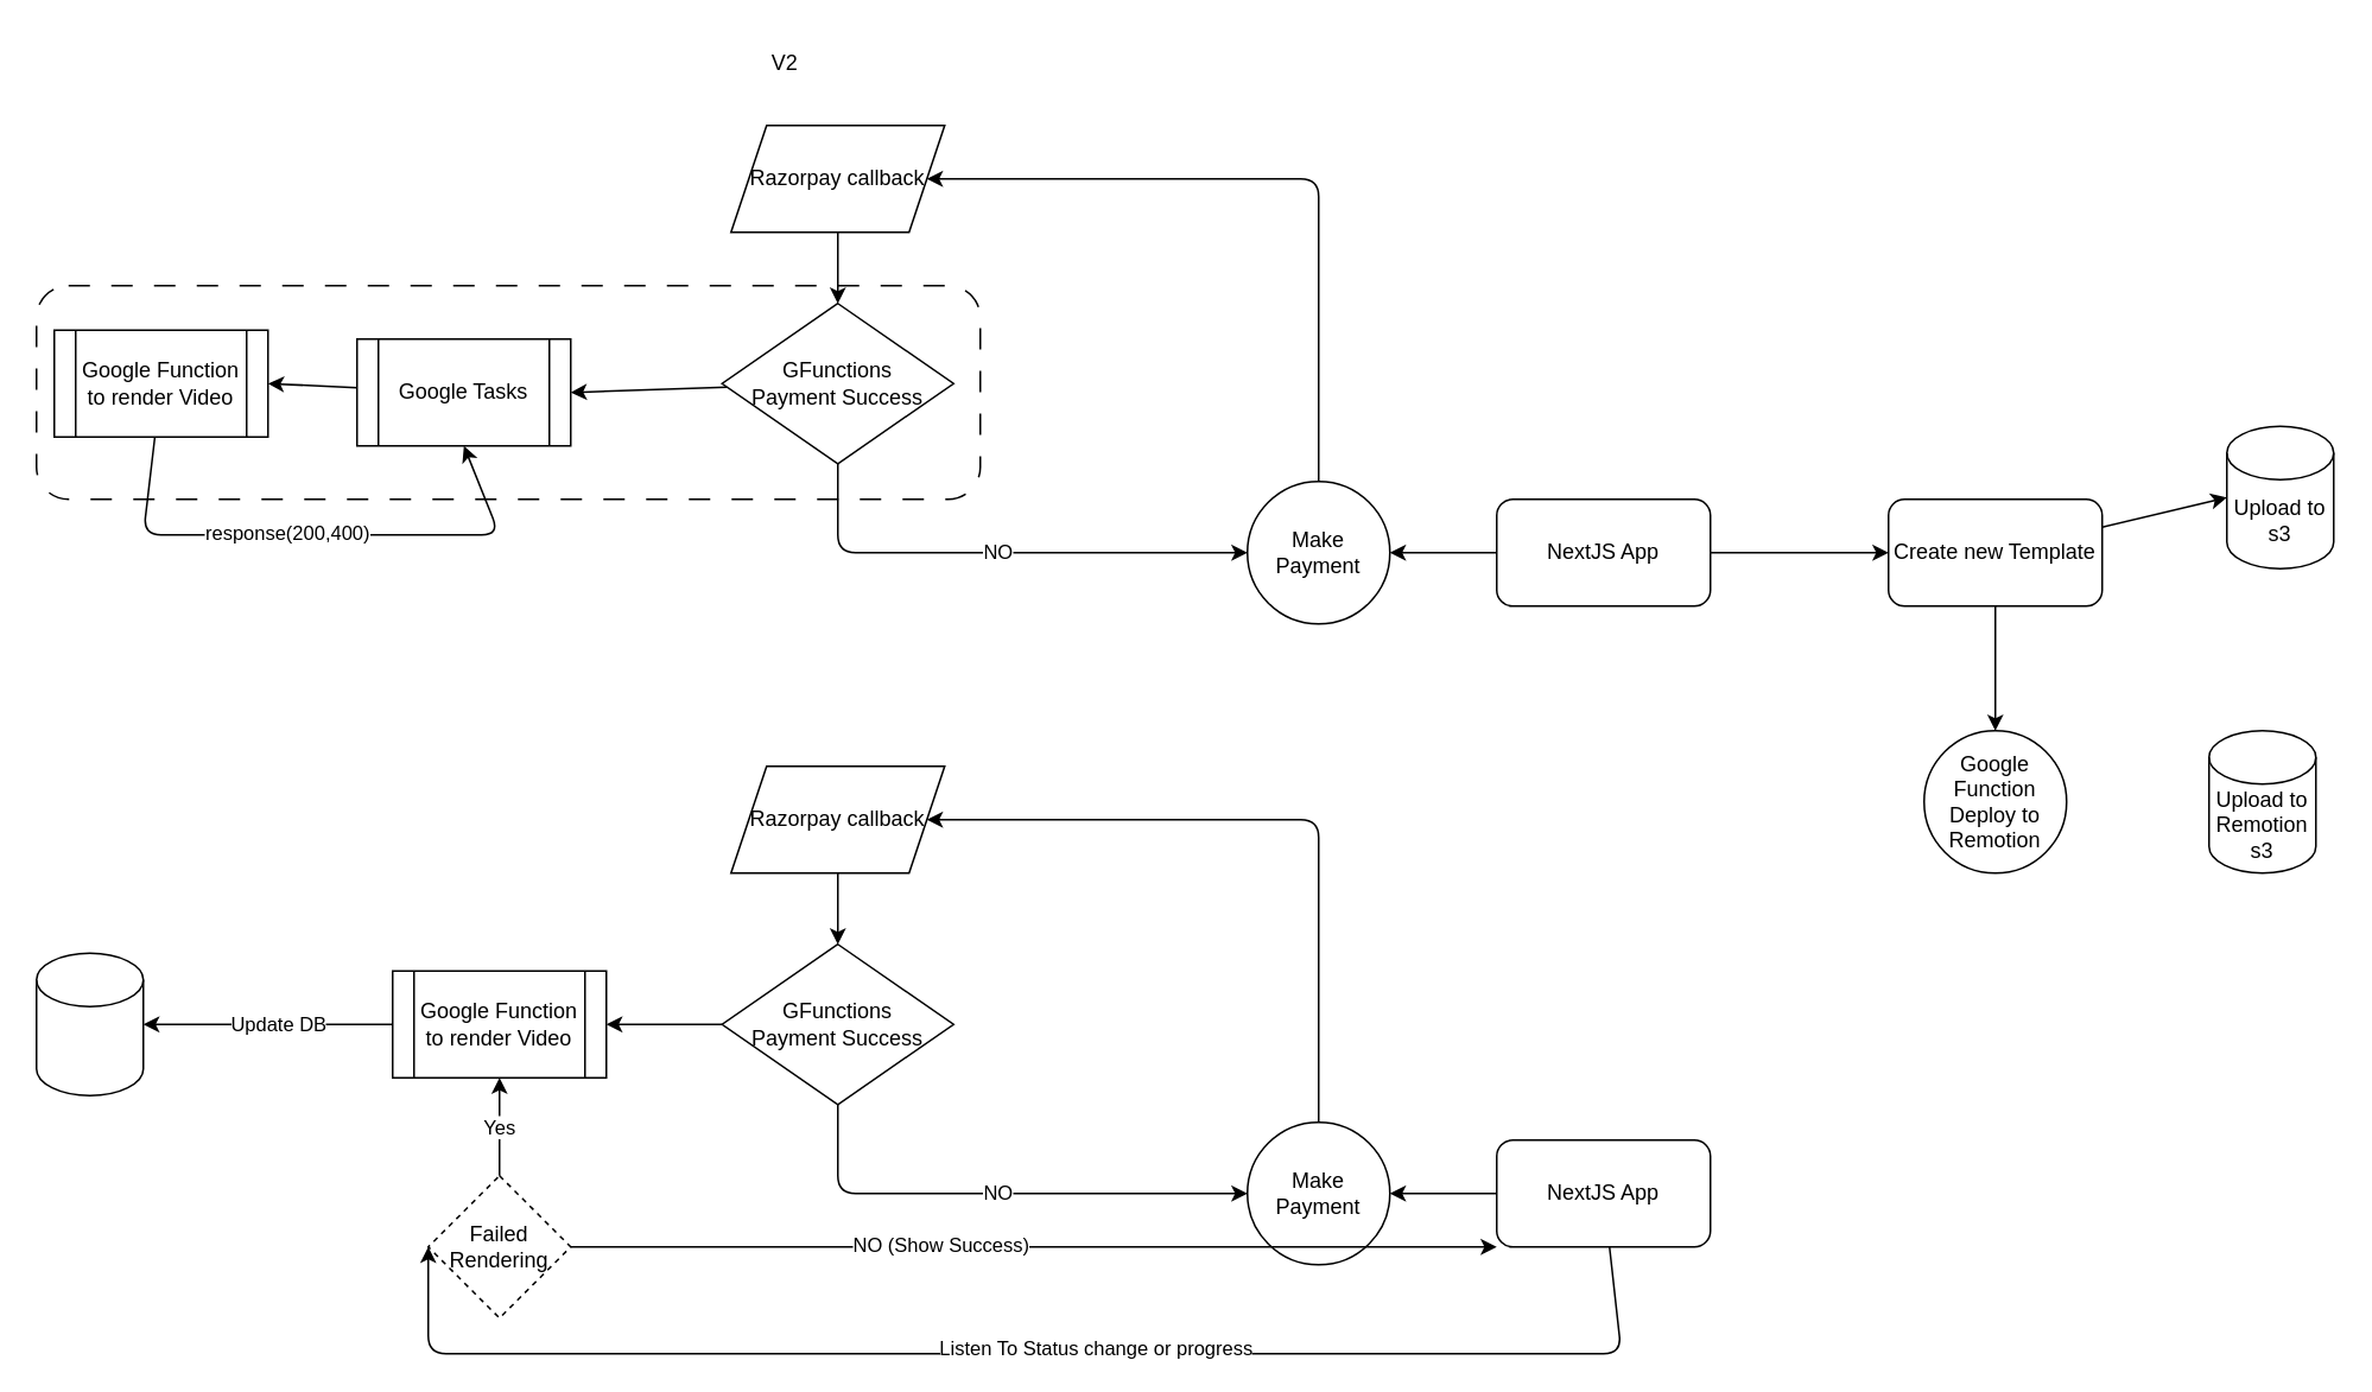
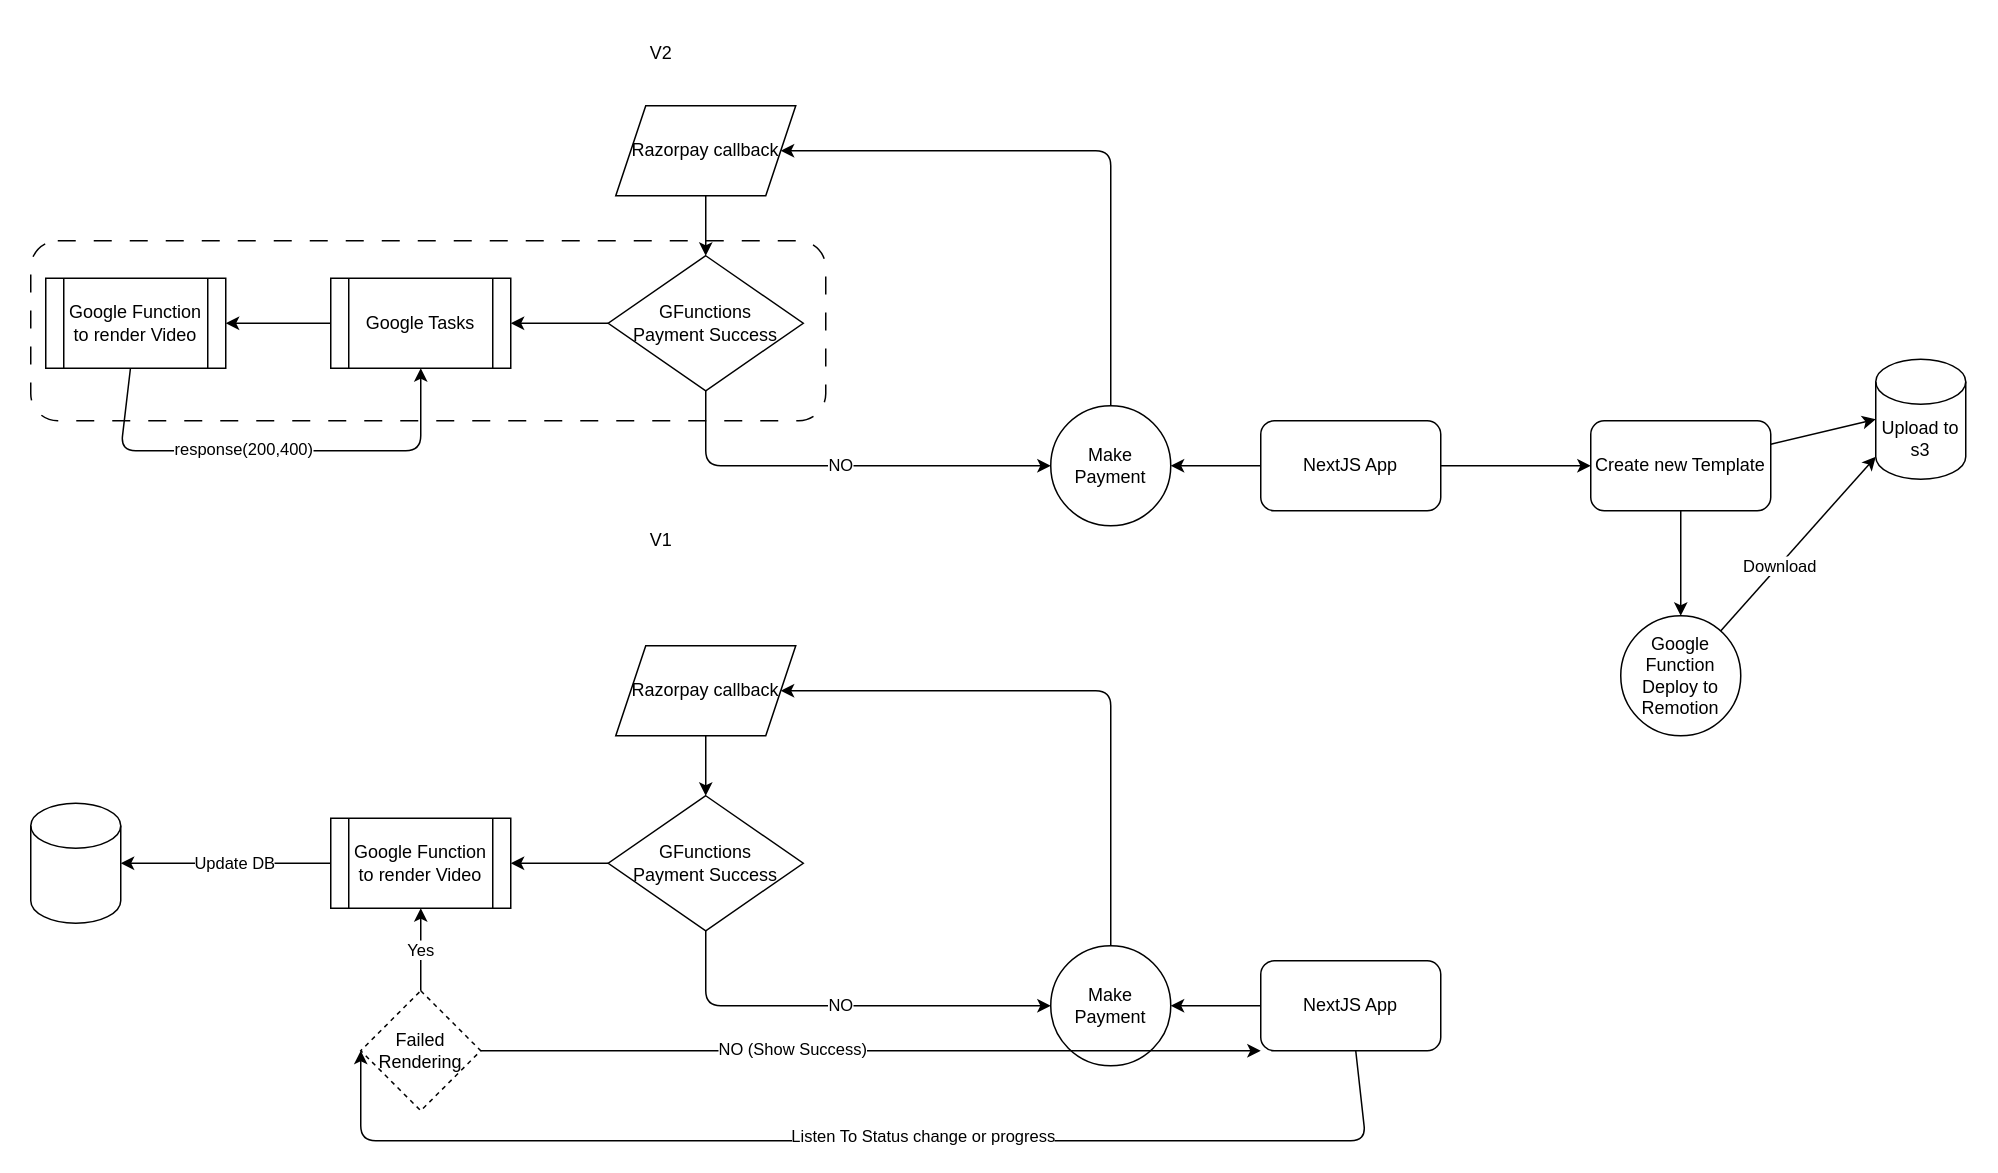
  <mxCell id="0" />
  <mxCell id="1" parent="0" />
  <mxCell id="2" style="edgeStyle=none;html=1;" parent="1" source="4" target="8" edge="1"><mxGeometry relative="1" as="geometry" /></mxCell>
  <mxCell id="3" value="" style="edgeStyle=none;html=1;" edge="1" parent="1" source="4"><mxGeometry relative="1" as="geometry"><mxPoint x="1060" y="310" as="targetPoint" /></mxGeometry></mxCell>
  <mxCell id="4" value="NextJS App" style="rounded=1;whiteSpace=wrap;html=1;" parent="1" vertex="1"><mxGeometry x="840" y="280" width="120" height="60" as="geometry" /></mxCell>
  <mxCell id="5" style="edgeStyle=none;html=1;entryX=1;entryY=0.5;entryDx=0;entryDy=0;" parent="1" source="6" target="17" edge="1"><mxGeometry relative="1" as="geometry" /></mxCell>
- <mxCell id="6" value="Google Tasks" style="shape=process;whiteSpace=wrap;html=1;backgroundOutline=1;" parent="1" vertex="1"><mxGeometry x="200" y="190" width="120" height="60" as="geometry" /></mxCell>
+ <mxCell id="6" value="Google Tasks" style="shape=process;whiteSpace=wrap;html=1;backgroundOutline=1;" parent="1" vertex="1"><mxGeometry x="220" y="185" width="120" height="60" as="geometry" /></mxCell>
  <mxCell id="7" style="edgeStyle=none;html=1;entryX=1;entryY=0.5;entryDx=0;entryDy=0;" parent="1" source="8" target="14" edge="1"><mxGeometry relative="1" as="geometry"><Array as="points"><mxPoint x="740" y="100" /><mxPoint x="580" y="100" /></Array></mxGeometry></mxCell>
  <mxCell id="8" value="Make Payment" style="ellipse;whiteSpace=wrap;html=1;aspect=fixed;" parent="1" vertex="1"><mxGeometry x="700" y="270" width="80" height="80" as="geometry" /></mxCell>
  <mxCell id="9" value="NO" style="edgeStyle=none;html=1;entryX=0;entryY=0.5;entryDx=0;entryDy=0;" parent="1" source="11" target="8" edge="1"><mxGeometry relative="1" as="geometry"><Array as="points"><mxPoint x="470" y="310" /></Array></mxGeometry></mxCell>
  <mxCell id="10" style="edgeStyle=none;html=1;entryX=1;entryY=0.5;entryDx=0;entryDy=0;" parent="1" source="11" target="6" edge="1"><mxGeometry relative="1" as="geometry" /></mxCell>
  <mxCell id="11" value="GFunctions&lt;br&gt;Payment Success" style="rhombus;whiteSpace=wrap;html=1;" parent="1" vertex="1"><mxGeometry x="405" y="170" width="130" height="90" as="geometry" /></mxCell>
  <mxCell id="12" style="edgeStyle=none;html=1;entryX=0.5;entryY=0;entryDx=0;entryDy=0;" parent="1" source="14" target="11" edge="1"><mxGeometry relative="1" as="geometry" /></mxCell>
  <mxCell id="13" value="" style="rounded=1;whiteSpace=wrap;html=1;dashed=1;dashPattern=12 12;fillColor=none;" parent="1" vertex="1"><mxGeometry x="20" y="160" width="530" height="120" as="geometry" /></mxCell>
  <mxCell id="14" value="Razorpay callback" style="shape=parallelogram;perimeter=parallelogramPerimeter;whiteSpace=wrap;html=1;fixedSize=1;" parent="1" vertex="1"><mxGeometry x="410" y="70" width="120" height="60" as="geometry" /></mxCell>
  <mxCell id="15" style="edgeStyle=none;html=1;entryX=0.5;entryY=1;entryDx=0;entryDy=0;" parent="1" source="17" target="6" edge="1"><mxGeometry relative="1" as="geometry"><Array as="points"><mxPoint x="80" y="300" /><mxPoint x="280" y="300" /></Array></mxGeometry></mxCell>
  <mxCell id="16" value="response(200,400)" style="edgeLabel;html=1;align=center;verticalAlign=middle;resizable=0;points=[];" parent="15" vertex="1" connectable="0"><mxGeometry x="-0.119" y="2" relative="1" as="geometry"><mxPoint as="offset" /></mxGeometry></mxCell>
  <mxCell id="17" value="Google Function to render Video&lt;br&gt;" style="shape=process;whiteSpace=wrap;html=1;backgroundOutline=1;fillColor=none;" parent="1" vertex="1"><mxGeometry x="30" y="185" width="120" height="60" as="geometry" /></mxCell>
  <mxCell id="18" style="edgeStyle=none;html=1;" parent="1" source="21" target="23" edge="1"><mxGeometry relative="1" as="geometry" /></mxCell>
  <mxCell id="19" style="edgeStyle=none;html=1;entryX=0;entryY=0.5;entryDx=0;entryDy=0;" parent="1" source="21" target="38" edge="1"><mxGeometry relative="1" as="geometry"><Array as="points"><mxPoint x="910" y="760" /><mxPoint x="460" y="760" /><mxPoint x="240" y="760" /></Array></mxGeometry></mxCell>
  <mxCell id="20" value="Listen To Status change or progress" style="edgeLabel;html=1;align=center;verticalAlign=middle;resizable=0;points=[];" parent="19" vertex="1" connectable="0"><mxGeometry x="-0.1" y="-4" relative="1" as="geometry"><mxPoint as="offset" /></mxGeometry></mxCell>
  <mxCell id="21" value="NextJS App" style="rounded=1;whiteSpace=wrap;html=1;" parent="1" vertex="1"><mxGeometry x="840" y="640" width="120" height="60" as="geometry" /></mxCell>
  <mxCell id="22" style="edgeStyle=none;html=1;entryX=1;entryY=0.5;entryDx=0;entryDy=0;" parent="1" source="23" target="28" edge="1"><mxGeometry relative="1" as="geometry"><Array as="points"><mxPoint x="740" y="460" /><mxPoint x="580" y="460" /></Array></mxGeometry></mxCell>
  <mxCell id="23" value="Make Payment" style="ellipse;whiteSpace=wrap;html=1;aspect=fixed;" parent="1" vertex="1"><mxGeometry x="700" y="630" width="80" height="80" as="geometry" /></mxCell>
  <mxCell id="24" value="NO" style="edgeStyle=none;html=1;entryX=0;entryY=0.5;entryDx=0;entryDy=0;" parent="1" source="26" target="23" edge="1"><mxGeometry relative="1" as="geometry"><Array as="points"><mxPoint x="470" y="670" /></Array></mxGeometry></mxCell>
  <mxCell id="25" style="edgeStyle=none;html=1;entryX=1;entryY=0.5;entryDx=0;entryDy=0;" parent="1" source="26" target="31" edge="1"><mxGeometry relative="1" as="geometry"><mxPoint x="340" y="575" as="targetPoint" /></mxGeometry></mxCell>
  <mxCell id="26" value="GFunctions&lt;br&gt;Payment Success" style="rhombus;whiteSpace=wrap;html=1;" parent="1" vertex="1"><mxGeometry x="405" y="530" width="130" height="90" as="geometry" /></mxCell>
  <mxCell id="27" style="edgeStyle=none;html=1;entryX=0.5;entryY=0;entryDx=0;entryDy=0;" parent="1" source="28" target="26" edge="1"><mxGeometry relative="1" as="geometry" /></mxCell>
  <mxCell id="28" value="Razorpay callback" style="shape=parallelogram;perimeter=parallelogramPerimeter;whiteSpace=wrap;html=1;fixedSize=1;" parent="1" vertex="1"><mxGeometry x="410" y="430" width="120" height="60" as="geometry" /></mxCell>
  <mxCell id="29" style="edgeStyle=none;html=1;entryX=1;entryY=0.5;entryDx=0;entryDy=0;entryPerimeter=0;" parent="1" source="31" target="32" edge="1"><mxGeometry relative="1" as="geometry" /></mxCell>
  <mxCell id="30" value="Update DB" style="edgeLabel;html=1;align=center;verticalAlign=middle;resizable=0;points=[];" parent="29" vertex="1" connectable="0"><mxGeometry x="-0.076" y="-1" relative="1" as="geometry"><mxPoint as="offset" /></mxGeometry></mxCell>
  <mxCell id="31" value="Google Function to render Video&lt;br&gt;" style="shape=process;whiteSpace=wrap;html=1;backgroundOutline=1;fillColor=none;" parent="1" vertex="1"><mxGeometry x="220" y="545" width="120" height="60" as="geometry" /></mxCell>
  <mxCell id="32" value="" style="shape=cylinder3;whiteSpace=wrap;html=1;boundedLbl=1;backgroundOutline=1;size=15;fillColor=none;" parent="1" vertex="1"><mxGeometry x="20" y="535" width="60" height="80" as="geometry" /></mxCell>
  <mxCell id="33" style="edgeStyle=none;html=1;entryX=0.5;entryY=1;entryDx=0;entryDy=0;" parent="1" source="38" target="31" edge="1"><mxGeometry relative="1" as="geometry" /></mxCell>
  <mxCell id="34" value="Yes" style="edgeLabel;html=1;align=center;verticalAlign=middle;resizable=0;points=[];" parent="33" vertex="1" connectable="0"><mxGeometry x="0.012" y="1" relative="1" as="geometry"><mxPoint as="offset" /></mxGeometry></mxCell>
  <mxCell id="35" style="edgeStyle=none;html=1;entryX=0;entryY=1;entryDx=0;entryDy=0;" parent="1" source="38" target="21" edge="1"><mxGeometry relative="1" as="geometry"><mxPoint x="830" y="720" as="targetPoint" /></mxGeometry></mxCell>
  <mxCell id="36" value="No" style="edgeLabel;html=1;align=center;verticalAlign=middle;resizable=0;points=[];" parent="35" vertex="1" connectable="0"><mxGeometry x="-0.302" y="1" relative="1" as="geometry"><mxPoint as="offset" /></mxGeometry></mxCell>
  <mxCell id="37" value="NO (Show Success)" style="edgeLabel;html=1;align=center;verticalAlign=middle;resizable=0;points=[];" parent="35" vertex="1" connectable="0"><mxGeometry x="-0.203" y="2" relative="1" as="geometry"><mxPoint as="offset" /></mxGeometry></mxCell>
  <mxCell id="38" value="Failed Rendering" style="rhombus;whiteSpace=wrap;html=1;fillColor=none;dashed=1;" parent="1" vertex="1"><mxGeometry x="240" y="660" width="80" height="80" as="geometry" /></mxCell>
+ <mxCell id="39" value="V1" style="text;html=1;align=center;verticalAlign=middle;resizable=0;points=[];autosize=1;strokeColor=none;fillColor=none;" parent="1" vertex="1"><mxGeometry x="420" y="345" width="40" height="30" as="geometry" /></mxCell>
  <mxCell id="40" value="V2" style="text;html=1;align=center;verticalAlign=middle;resizable=0;points=[];autosize=1;strokeColor=none;fillColor=none;" parent="1" vertex="1"><mxGeometry x="420" y="20" width="40" height="30" as="geometry" /></mxCell>
  <mxCell id="41" style="edgeStyle=none;html=1;entryX=0;entryY=0.5;entryDx=0;entryDy=0;entryPerimeter=0;" edge="1" parent="1" source="43" target="48"><mxGeometry relative="1" as="geometry"><mxPoint x="1240" y="310" as="targetPoint" /></mxGeometry></mxCell>
  <mxCell id="42" value="" style="edgeStyle=none;html=1;" edge="1" parent="1" source="43" target="46"><mxGeometry relative="1" as="geometry" /></mxCell>
  <mxCell id="43" value="Create new Template" style="rounded=1;whiteSpace=wrap;html=1;" vertex="1" parent="1"><mxGeometry x="1060" y="280" width="120" height="60" as="geometry" /></mxCell>
+ <mxCell id="44" style="edgeStyle=none;html=1;entryX=0;entryY=1;entryDx=0;entryDy=-15;entryPerimeter=0;" edge="1" parent="1" source="46" target="48"><mxGeometry relative="1" as="geometry"><mxPoint x="1250" y="350" as="targetPoint" /></mxGeometry></mxCell>
+ <mxCell id="45" value="Download" style="edgeLabel;html=1;align=center;verticalAlign=middle;resizable=0;points=[];" vertex="1" connectable="0" parent="44"><mxGeometry x="-0.244" relative="1" as="geometry"><mxPoint as="offset" /></mxGeometry></mxCell>
  <mxCell id="46" value="Google Function Deploy to Remotion" style="ellipse;whiteSpace=wrap;html=1;rounded=1;" vertex="1" parent="1"><mxGeometry x="1080" y="410" width="80" height="80" as="geometry" /></mxCell>
- <mxCell id="47" value="Upload to Remotion s3" style="shape=cylinder3;whiteSpace=wrap;html=1;boundedLbl=1;backgroundOutline=1;size=15;" vertex="1" parent="1"><mxGeometry x="1240" y="410" width="60" height="80" as="geometry" /></mxCell>
  <mxCell id="48" value="Upload to s3" style="shape=cylinder3;whiteSpace=wrap;html=1;boundedLbl=1;backgroundOutline=1;size=15;" vertex="1" parent="1"><mxGeometry x="1250" y="239" width="60" height="80" as="geometry" /></mxCell>
